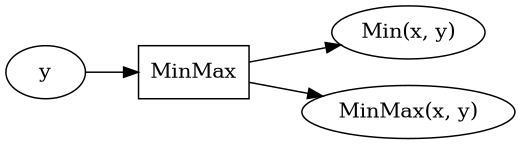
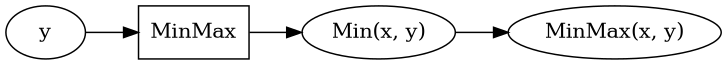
  digraph {
    rankdir=LR
    MinMax [shape=box]
    "Min(x, y)"
    n3 [label="MinMax(x, y)"]
    y
    MinMax -> "Min(x, y)"
-   MinMax -> n3
+   "Min(x, y)" -> n3
    y -> MinMax
  }
